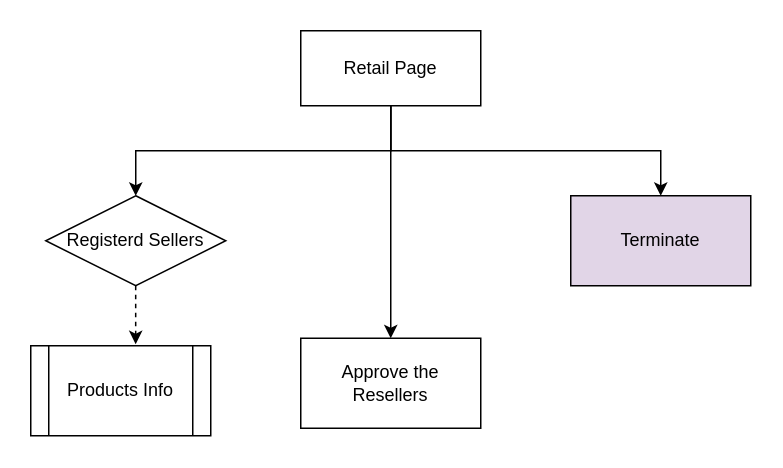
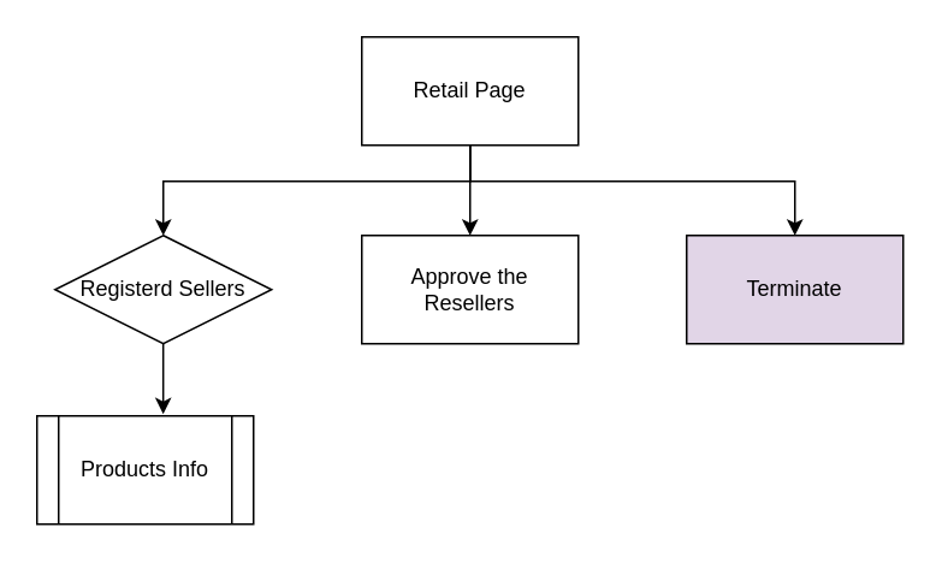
  <mxCell id="0" />
  <mxCell id="1" parent="0" />
  <mxCell id="2" style="edgeStyle=orthogonalEdgeStyle;rounded=0;orthogonalLoop=1;jettySize=auto;html=1;" edge="1" parent="1" source="5" target="7"><mxGeometry relative="1" as="geometry"><Array as="points"><mxPoint x="260" y="100" /><mxPoint x="90" y="100" /></Array></mxGeometry></mxCell>
  <mxCell id="3" style="edgeStyle=orthogonalEdgeStyle;rounded=0;orthogonalLoop=1;jettySize=auto;html=1;entryX=0.5;entryY=0;entryDx=0;entryDy=0;" edge="1" parent="1" source="5" target="8"><mxGeometry relative="1" as="geometry" /></mxCell>
  <mxCell id="4" style="edgeStyle=orthogonalEdgeStyle;rounded=0;orthogonalLoop=1;jettySize=auto;html=1;" edge="1" parent="1" source="5" target="9"><mxGeometry relative="1" as="geometry"><Array as="points"><mxPoint x="260" y="100" /><mxPoint x="440" y="100" /></Array></mxGeometry></mxCell>
- <mxCell id="5" value="Retail Page" style="rounded=0;whiteSpace=wrap;html=1;" vertex="1" parent="1"><mxGeometry x="200" y="20" width="120" height="50" as="geometry" /></mxCell>
- <mxCell id="6" style="edgeStyle=orthogonalEdgeStyle;rounded=0;orthogonalLoop=1;jettySize=auto;html=1;entryX=0.583;entryY=-0.017;entryDx=0;entryDy=0;entryPerimeter=0;dashed=1;" edge="1" parent="1" source="7" target="10"><mxGeometry relative="1" as="geometry" /></mxCell>
+ <mxCell id="5" value="Retail Page" style="rounded=0;whiteSpace=wrap;html=1;" vertex="1" parent="1"><mxGeometry x="200" y="20" width="120" height="60" as="geometry" /></mxCell>
+ <mxCell id="6" style="edgeStyle=orthogonalEdgeStyle;rounded=0;orthogonalLoop=1;jettySize=auto;html=1;entryX=0.583;entryY=-0.017;entryDx=0;entryDy=0;entryPerimeter=0;" edge="1" parent="1" source="7" target="10"><mxGeometry relative="1" as="geometry" /></mxCell>
  <mxCell id="7" value="Registerd Sellers" style="rhombus;whiteSpace=wrap;html=1;" vertex="1" parent="1"><mxGeometry x="30" y="130" width="120" height="60" as="geometry" /></mxCell>
- <mxCell id="8" value="Approve the Resellers" style="rounded=0;whiteSpace=wrap;html=1;" vertex="1" parent="1"><mxGeometry x="200" y="225" width="120" height="60" as="geometry" /></mxCell>
+ <mxCell id="8" value="Approve the Resellers" style="rounded=0;whiteSpace=wrap;html=1;" vertex="1" parent="1"><mxGeometry x="200" y="130" width="120" height="60" as="geometry" /></mxCell>
  <mxCell id="9" value="Terminate" style="rounded=0;whiteSpace=wrap;html=1;fillColor=#e1d5e7;" vertex="1" parent="1"><mxGeometry x="380" y="130" width="120" height="60" as="geometry" /></mxCell>
  <mxCell id="10" value="Products Info" style="shape=process;whiteSpace=wrap;html=1;backgroundOutline=1;" vertex="1" parent="1"><mxGeometry x="20" y="230" width="120" height="60" as="geometry" /></mxCell>
